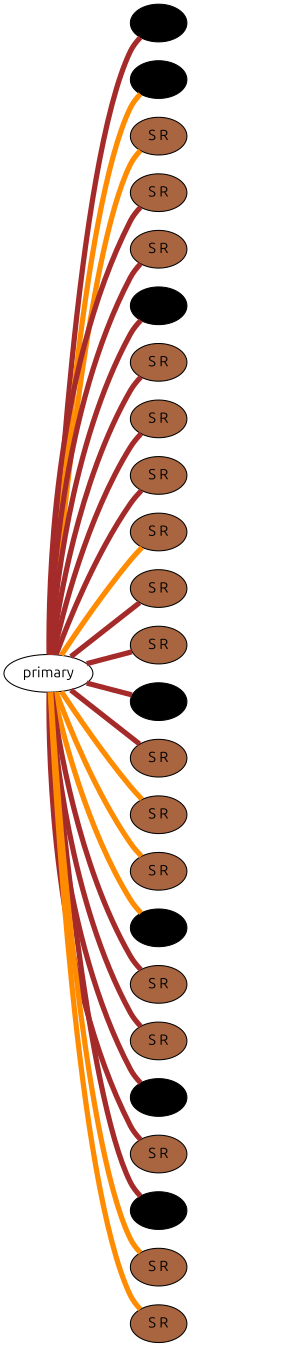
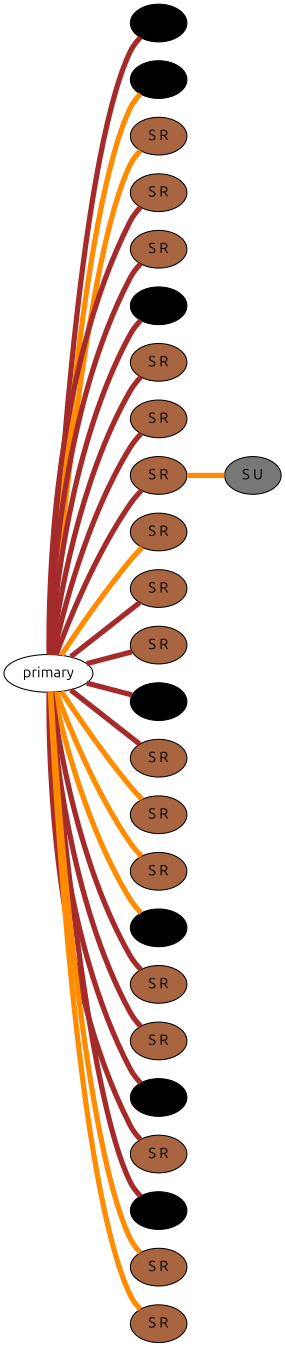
  graph {
    rankdir=LR
    fontname=Ubuntu
    node [fillcolor="#A86540" pendant_colors="#A86540" qtype=pendant_node style=filled fontname=Ubuntu pendant_attach=R pendant_ply=S]
    edge [color=brown penwidth=5 qtype=pendant_link fontname=Ubuntu]
    n1 [fillcolor="#000000" label=" " pendant_colors="#000000" pendant_attach="" pendant_ply=""]
    primary [fillcolor="" pendant_colors="" qtype="" style="" pendant_attach="" pendant_ply=""]
    n3 [fillcolor="#000000" label=" " pendant_colors="#000000" pendant_attach="" pendant_ply=""]
    n4 [label="S R" pendant_length=1]
    n5 [label="S R" pendant_length=6]
    n6 [label="S R" pendant_length=21]
    n7 [fillcolor="#000000" label=" " pendant_colors="#000000" pendant_attach="" pendant_ply=""]
    n8 [label="S R" pendant_length=18]
    n9 [label="S R" pendant_length=18]
    n10 [label="S R" pendant_length=23]
    n11 [label="S R" pendant_length=22]
    n12 [label="S R" pendant_length=17]
    n13 [label="S R" pendant_length=23]
    n14 [fillcolor="#000000" label=" " pendant_colors="#000000" pendant_attach="" pendant_ply=""]
    n15 [label="S R" pendant_length=14]
    n16 [label="S R" pendant_length=21]
    n17 [label="S R" pendant_length=20]
    n18 [fillcolor="#000000" label=" " pendant_colors="#000000" pendant_attach="" pendant_ply=""]
    n19 [label="S R" pendant_length=18]
    n20 [label="S R" pendant_length=10]
    n21 [fillcolor="#000000" label=" " pendant_colors="#000000" pendant_attach="" pendant_ply=""]
    n22 [label="S R" pendant_length=18]
    n23 [fillcolor="#000000" label=" " pendant_colors="#000000" pendant_attach="" pendant_ply=""]
    n24 [label="S R" pendant_length=8]
    n25 [label="S R" pendant_length=6]
+   n26 [fillcolor="#777777" label="S U" pendant_attach=U pendant_colors="#777777" pendant_length=13]
    primary -- n1
    primary -- n3 [color=darkorange]
    primary -- n4 [color=darkorange]
    primary -- n5
    primary -- n6
    primary -- n7
    primary -- n8
    primary -- n9
    primary -- n10
    primary -- n11 [color=darkorange]
    primary -- n12
    primary -- n13
    primary -- n14
    primary -- n15
    primary -- n16 [color=darkorange]
    primary -- n17 [color=darkorange]
    primary -- n18 [color=darkorange]
    primary -- n19
    primary -- n20
    primary -- n21
    primary -- n22
    primary -- n23
    primary -- n24 [color=darkorange]
    primary -- n25 [color=darkorange]
+   n10 -- n26 [color=darkorange]
  }
